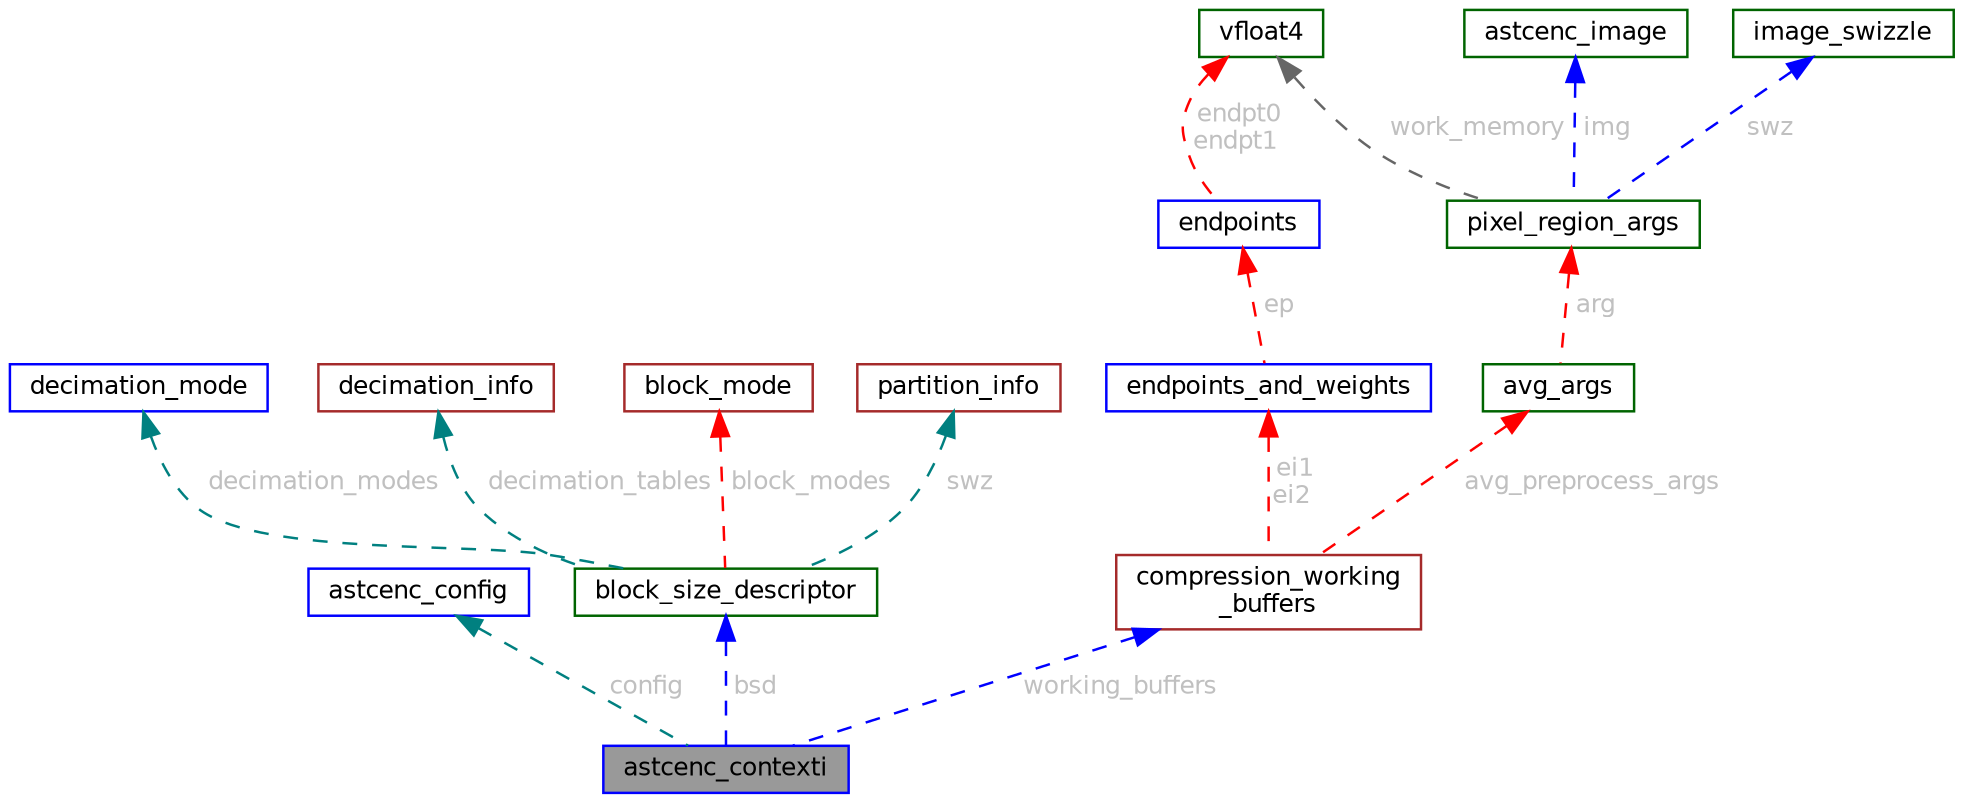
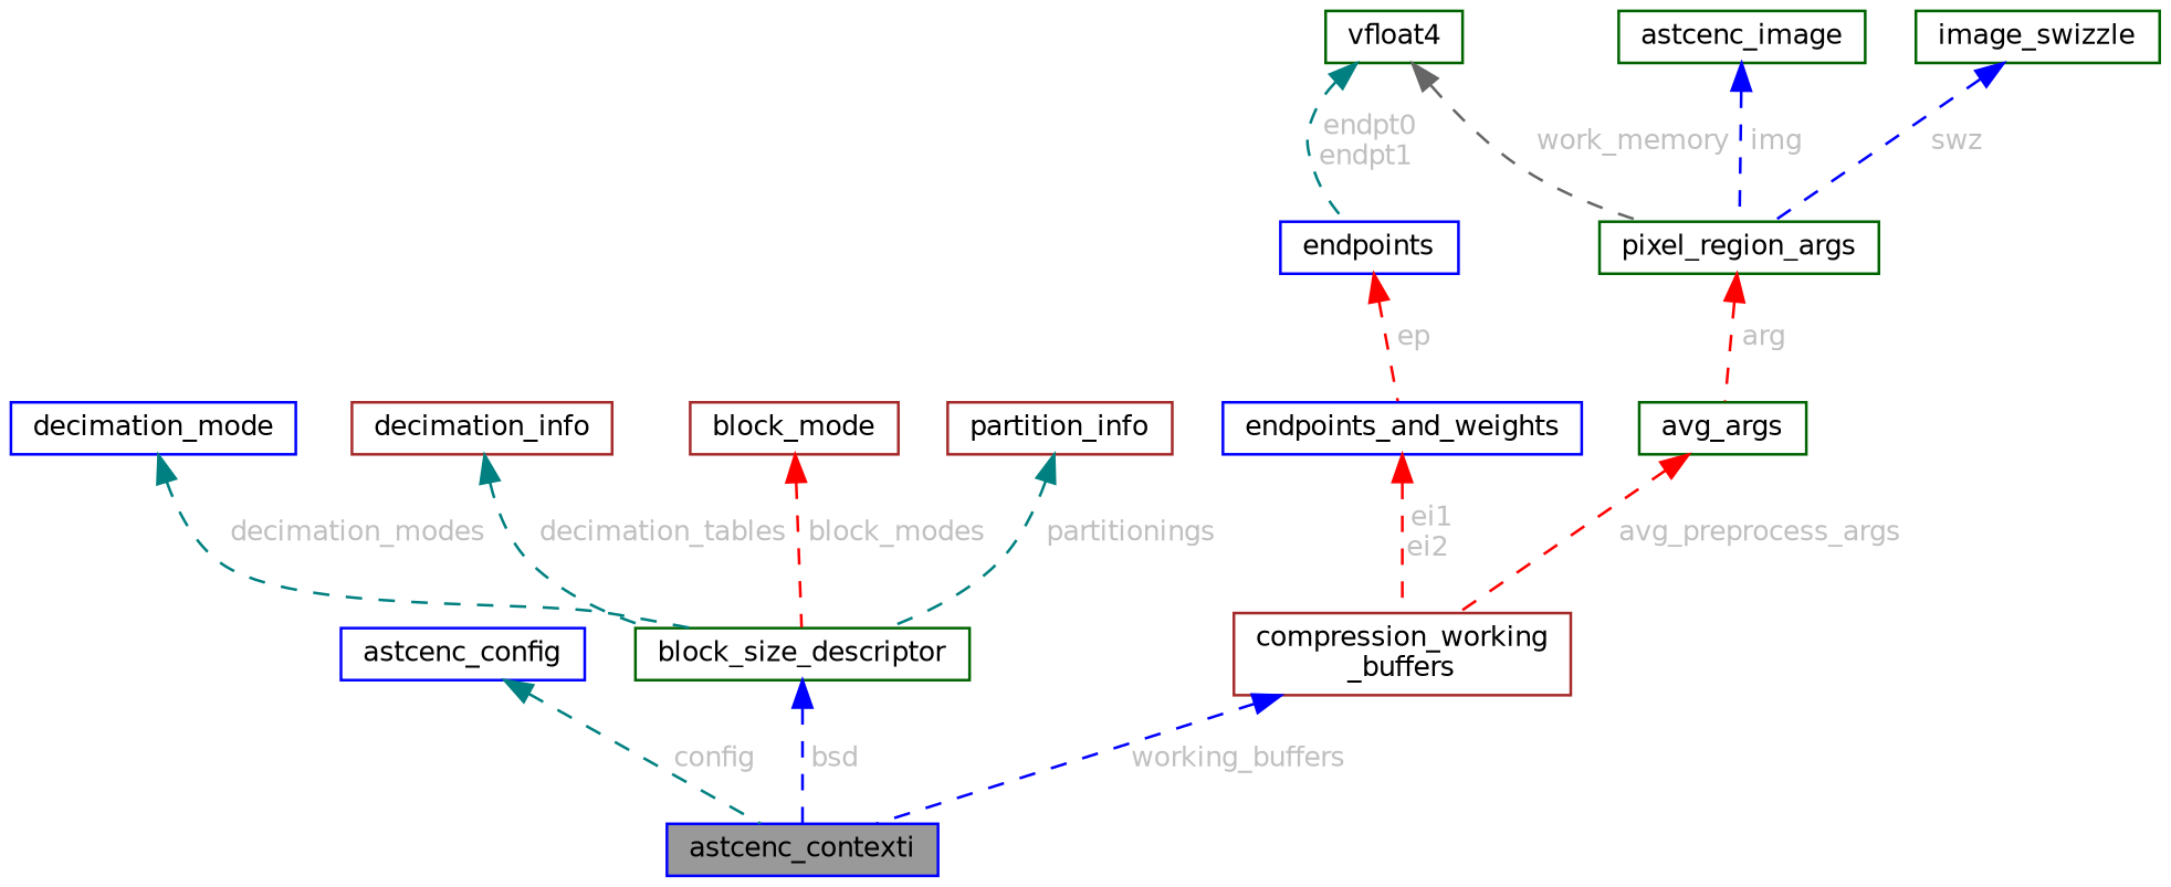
  digraph {
    rankdir=TB
    node [color=darkgreen fillcolor=white fontname=Helvetica fontsize=10 shape=box style=filled]
    edge [color=teal dir=back fontcolor=grey fontname=Helvetica fontsize=10 labelfontname=Helvetica labelfontsize=10 style=dashed]
    n1 [color=blue fillcolor=grey60 fontcolor=black height=0.2 label=astcenc_contexti width=0.4]
    n2 [color=blue height=0.2 label=astcenc_config width=0.4]
    n3 [height=0.2 label=block_size_descriptor width=0.4]
    n4 [color=blue height=0.2 label=decimation_mode width=0.4]
    n5 [color=brown height=0.2 label=decimation_info width=0.4]
    n6 [color=brown height=0.2 label=block_mode width=0.4]
    n7 [color=brown height=0.2 label=partition_info width=0.4]
    n8 [color=brown height=0.2 label="compression_working\l_buffers" width=0.4]
    n9 [color=blue height=0.2 label=endpoints_and_weights width=0.4]
    n10 [color=blue height=0.2 label=endpoints width=0.4]
    n11 [height=0.2 label=vfloat4 width=0.4]
    n12 [height=0.2 label=pixel_region_args width=0.4]
    n13 [height=0.2 label=avg_args width=0.4]
    n14 [height=0.2 label=astcenc_image width=0.4]
    n15 [height=0.2 label=image_swizzle width=0.4]
    n2 -> n1 [label=" config"]
    n3 -> n1 [color=blue label=" bsd"]
    n4 -> n3 [label=" decimation_modes"]
    n5 -> n3 [label=" decimation_tables"]
    n6 -> n3 [color=red label=" block_modes"]
-   n7 -> n3 [label=" swz"]
+   n7 -> n3 [label=" partitionings"]
    n8 -> n1 [color=blue label=" working_buffers"]
    n9 -> n8 [color=red label=" ei1\nei2"]
    n10 -> n9 [color=red label=" ep"]
-   n11 -> n10 [color=red label=" endpt0\nendpt1"]
+   n11 -> n10 [label=" endpt0\nendpt1"]
    n11 -> n12 [color=gray40 label=" work_memory"]
    n12 -> n13 [color=red label=" arg"]
    n13 -> n8 [color=red label=" avg_preprocess_args"]
    n14 -> n12 [color=blue label=" img"]
    n15 -> n12 [color=blue label=" swz"]
  }
